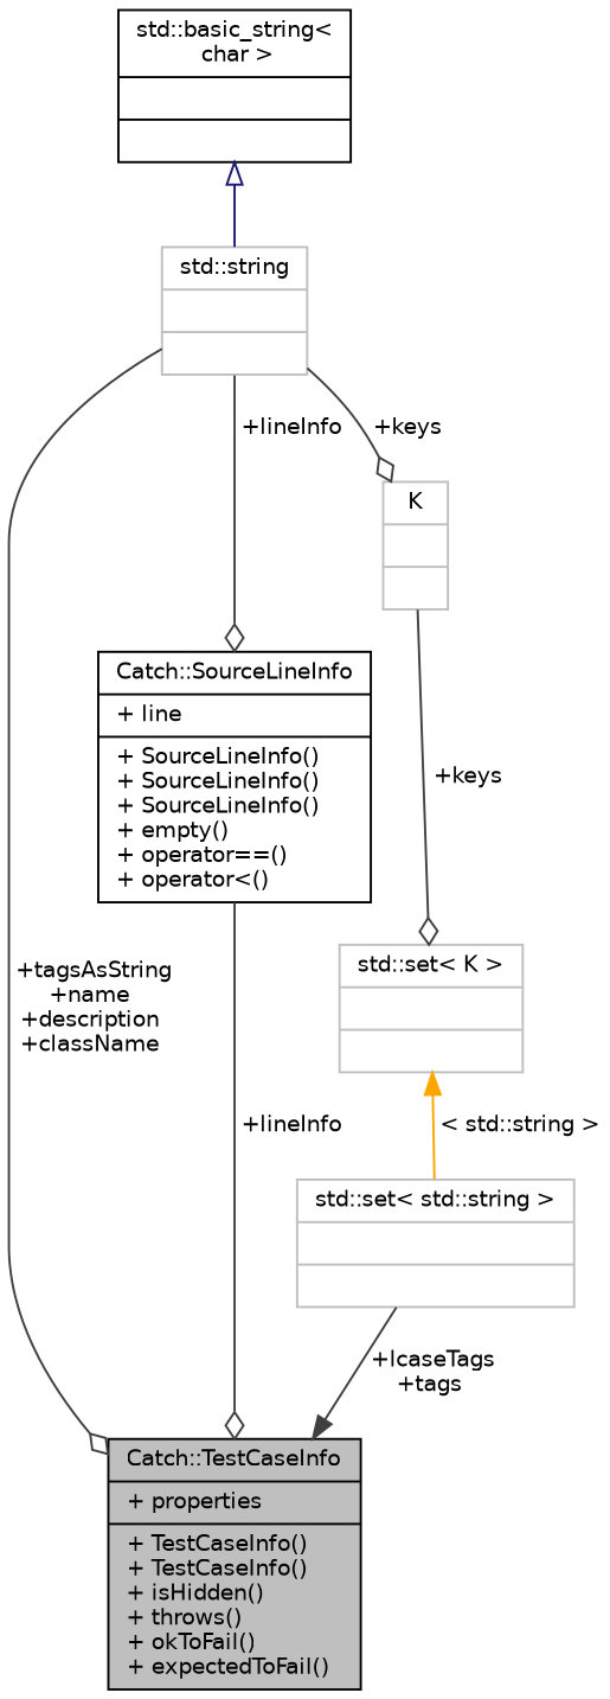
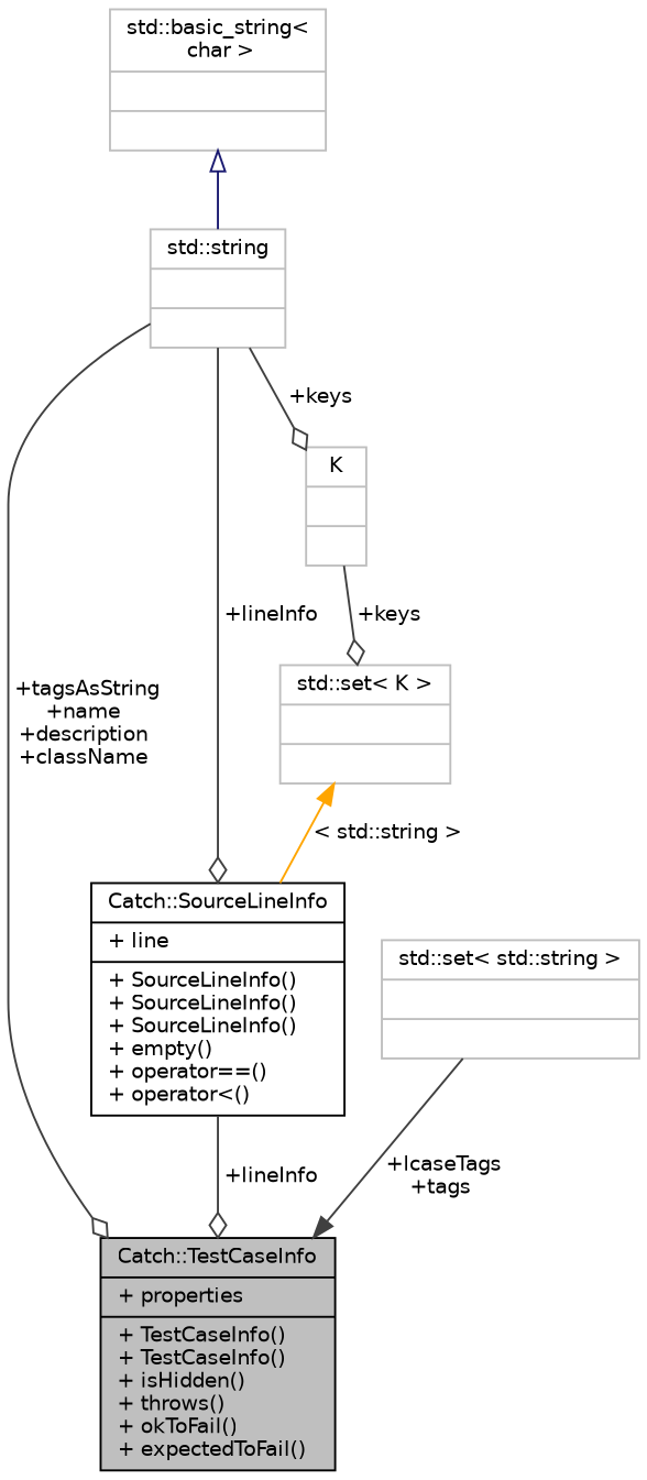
  digraph {
    node [color=grey75 fillcolor=white fontname=Helvetica fontsize=10 shape=record style=filled]
    edge [arrowhead=odiamond color=grey25 fontname=Helvetica fontsize=10 labelfontname=Helvetica labelfontsize=10 style=solid]
    n1 [color=black fillcolor=grey75 fontcolor=black height=0.2 label="{Catch::TestCaseInfo\n|+ properties\l|+ TestCaseInfo()\l+ TestCaseInfo()\l+ isHidden()\l+ throws()\l+ okToFail()\l+ expectedToFail()\l}" width=0.4]
    n2 [color=black height=0.2 label="{Catch::SourceLineInfo\n|+ line\l|+ SourceLineInfo()\l+ SourceLineInfo()\l+ SourceLineInfo()\l+ empty()\l+ operator==()\l+ operator\<()\l}" width=0.4]
    n3 [height=0.2 label="{std::string\n||}" width=0.4]
    n4 [height=0.2 label="{K\n||}" width=0.4]
    n5 [height=0.2 label="{std::set\< std::string \>\n||}" width=0.4]
-   n6 [color=black height=0.2 label="{std::basic_string\<\l char \>\n||}" width=0.4]
+   n6 [height=0.2 label="{std::basic_string\<\l char \>\n||}" width=0.4]
    n7 [height=0.2 label="{std::set\< K \>\n||}" width=0.4]
    n2 -> n1 [label=" +lineInfo"]
    n3 -> n1 [label=" +tagsAsString\n+name\n+description\n+className"]
    n3 -> n2 [label=" +lineInfo"]
    n3 -> n4 [label=" +keys"]
    n4 -> n7 [label=" +keys"]
    n5 -> n1 [arrowhead=normal label=" +lcaseTags\n+tags"]
    n6 -> n3 [arrowtail=onormal color=midnightblue dir=back arrowhead=""]
-   n7 -> n5 [color=orange dir=back label=" \< std::string \>" arrowhead=""]
+   n7 -> n2 [color=orange dir=back label=" \< std::string \>" arrowhead=""]
  }
